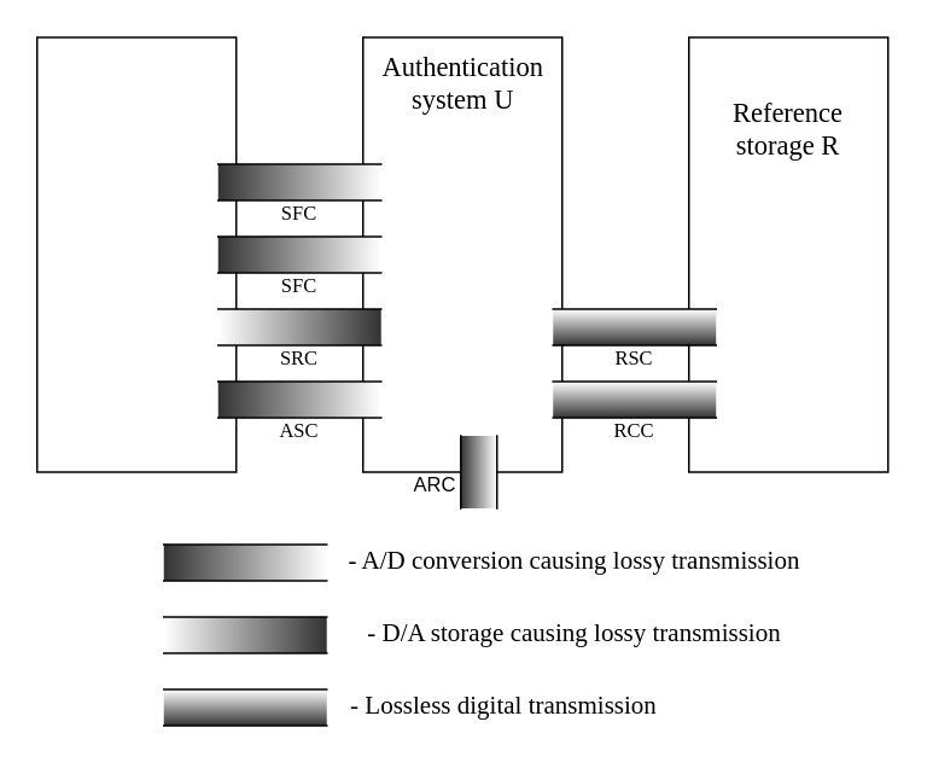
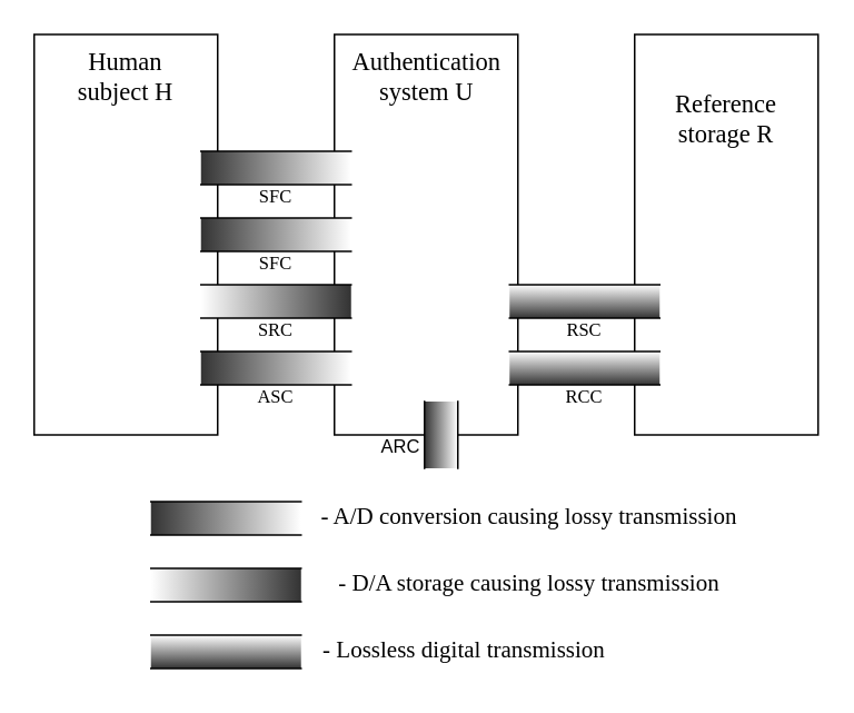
  <mxCell id="0" />
  <mxCell id="1" parent="0" />
  <mxCell id="2" value="" style="rounded=0;whiteSpace=wrap;html=1;" vertex="1" parent="1"><mxGeometry x="380" y="20" width="110" height="240" as="geometry" /></mxCell>
  <mxCell id="3" value="" style="rounded=0;whiteSpace=wrap;html=1;" vertex="1" parent="1"><mxGeometry x="200" y="20" width="110" height="240" as="geometry" /></mxCell>
  <mxCell id="4" value="" style="rounded=0;whiteSpace=wrap;html=1;" vertex="1" parent="1"><mxGeometry x="20" y="20" width="110" height="240" as="geometry" /></mxCell>
+ <mxCell id="5" value="&lt;font style=&quot;font-size: 15px;&quot; face=&quot;Garamond&quot;&gt;Human subject H&lt;/font&gt;" style="text;html=1;strokeColor=none;fillColor=none;align=center;verticalAlign=middle;whiteSpace=wrap;rounded=0;" vertex="1" parent="1"><mxGeometry x="35" y="30" width="80" height="30" as="geometry" /></mxCell>
  <mxCell id="6" value="&lt;font style=&quot;font-size: 15px;&quot;&gt;Authentication&lt;br&gt;system U&lt;/font&gt;&lt;span style=&quot;caret-color: rgba(0, 0, 0, 0); color: rgba(0, 0, 0, 0); font-size: 0px; text-align: start;&quot;&gt;%3CmxGraphModel%3E%3Croot%3E%3CmxCell%20id%3D%220%22%2F%3E%3CmxCell%20id%3D%221%22%20parent%3D%220%22%2F%3E%3CmxCell%20id%3D%222%22%20value%3D%22%26lt%3Bfont%20style%3D%26quot%3Bfont-size%3A%2015px%3B%26quot%3B%26gt%3BHuman%20subject%20H%26lt%3B%2Ffont%26gt%3B%22%20style%3D%22text%3Bhtml%3D1%3BstrokeColor%3Dnone%3BfillColor%3Dnone%3Balign%3Dcenter%3BverticalAlign%3Dmiddle%3BwhiteSpace%3Dwrap%3Brounded%3D0%3B%22%20vertex%3D%221%22%20parent%3D%221%22%3E%3CmxGeometry%20x%3D%22185%22%20y%3D%22130%22%20width%3D%2280%22%20height%3D%2230%22%20as%3D%22geometry%22%2F%3E%3C%2FmxCell%3E%3C%2Froot%3E%3C%2FmxGraphModel%3E&lt;/span&gt;" style="text;html=1;strokeColor=none;fillColor=none;align=center;verticalAlign=middle;whiteSpace=wrap;rounded=0;fontFamily=Times New Roman;" vertex="1" parent="1"><mxGeometry x="202.5" y="20" width="105" height="50" as="geometry" /></mxCell>
  <mxCell id="7" value="&lt;font style=&quot;font-size: 15px;&quot;&gt;Reference storage R&lt;/font&gt;" style="text;html=1;strokeColor=none;fillColor=none;align=center;verticalAlign=middle;whiteSpace=wrap;rounded=0;fontFamily=Times New Roman;fontSize=13;" vertex="1" parent="1"><mxGeometry x="395" y="55" width="80" height="30" as="geometry" /></mxCell>
  <mxCell id="8" value="" style="shape=partialRectangle;whiteSpace=wrap;html=1;left=0;right=0;fillColor=#333333;rounded=0;glass=0;sketch=0;fontSize=15;strokeColor=#000000;gradientColor=#ffffff;gradientDirection=west;" vertex="1" parent="1"><mxGeometry x="120" y="170" width="90" height="20" as="geometry" /></mxCell>
  <mxCell id="9" value="" style="shape=partialRectangle;whiteSpace=wrap;html=1;left=0;right=0;fillColor=#333333;rounded=0;glass=0;sketch=0;fontSize=15;strokeColor=#000000;gradientColor=#ffffff;gradientDirection=east;" vertex="1" parent="1"><mxGeometry x="120" y="210" width="90" height="20" as="geometry" /></mxCell>
  <mxCell id="10" value="" style="shape=partialRectangle;whiteSpace=wrap;html=1;left=0;right=0;fillColor=#333333;rounded=0;glass=0;sketch=0;fontSize=15;strokeColor=#000000;gradientColor=#ffffff;gradientDirection=east;" vertex="1" parent="1"><mxGeometry x="120" y="90" width="90" height="20" as="geometry" /></mxCell>
  <mxCell id="11" value="" style="shape=partialRectangle;whiteSpace=wrap;html=1;left=0;right=0;fillColor=#333333;rounded=0;glass=0;sketch=0;fontSize=15;strokeColor=#000000;gradientColor=#ffffff;gradientDirection=east;" vertex="1" parent="1"><mxGeometry x="120" y="130" width="90" height="20" as="geometry" /></mxCell>
  <mxCell id="12" value="" style="shape=partialRectangle;whiteSpace=wrap;html=1;left=0;right=0;fillColor=#333333;rounded=0;glass=0;sketch=0;fontSize=15;strokeColor=#000000;gradientColor=#ffffff;gradientDirection=north;" vertex="1" parent="1"><mxGeometry x="305" y="170" width="90" height="20" as="geometry" /></mxCell>
  <mxCell id="13" value="" style="shape=partialRectangle;whiteSpace=wrap;html=1;left=0;right=0;fillColor=#333333;rounded=0;glass=0;sketch=0;fontSize=15;strokeColor=#000000;gradientColor=#ffffff;gradientDirection=north;" vertex="1" parent="1"><mxGeometry x="305" y="210" width="90" height="20" as="geometry" /></mxCell>
  <mxCell id="14" style="edgeStyle=orthogonalEdgeStyle;shape=link;rounded=0;orthogonalLoop=1;jettySize=auto;html=1;exitX=0.5;exitY=1;exitDx=0;exitDy=0;dashed=1;fontSize=15;strokeColor=default;strokeWidth=2;" edge="1" parent="1" source="13" target="13"><mxGeometry relative="1" as="geometry" /></mxCell>
  <mxCell id="15" value="" style="shape=partialRectangle;whiteSpace=wrap;html=1;left=0;right=0;fillColor=#333333;rounded=0;glass=0;sketch=0;fontSize=15;strokeColor=#000000;gradientColor=#ffffff;gradientDirection=north;rotation=90;" vertex="1" parent="1"><mxGeometry x="244" y="250" width="40" height="20" as="geometry" /></mxCell>
  <mxCell id="16" value="&lt;font style=&quot;font-size: 11px;&quot;&gt;SFC&lt;/font&gt;" style="text;html=1;strokeColor=none;fillColor=none;align=center;verticalAlign=middle;whiteSpace=wrap;rounded=0;glass=0;sketch=0;fontSize=15;fontFamily=Times New Roman;" vertex="1" parent="1"><mxGeometry x="135" y="100" width="60" height="30" as="geometry" /></mxCell>
  <mxCell id="17" value="&lt;font style=&quot;font-size: 11px;&quot;&gt;ASC&lt;/font&gt;" style="text;html=1;strokeColor=none;fillColor=none;align=center;verticalAlign=middle;whiteSpace=wrap;rounded=0;glass=0;sketch=0;fontSize=15;fontFamily=Times New Roman;" vertex="1" parent="1"><mxGeometry x="135" y="220" width="60" height="30" as="geometry" /></mxCell>
  <mxCell id="18" value="&lt;font style=&quot;font-size: 11px;&quot;&gt;SFC&lt;/font&gt;" style="text;html=1;strokeColor=none;fillColor=none;align=center;verticalAlign=middle;whiteSpace=wrap;rounded=0;glass=0;sketch=0;fontSize=15;fontFamily=Times New Roman;" vertex="1" parent="1"><mxGeometry x="135" y="140" width="60" height="30" as="geometry" /></mxCell>
  <mxCell id="19" value="&lt;font style=&quot;font-size: 11px;&quot;&gt;SRC&lt;/font&gt;" style="text;html=1;strokeColor=none;fillColor=none;align=center;verticalAlign=middle;whiteSpace=wrap;rounded=0;glass=0;sketch=0;fontSize=15;fontFamily=Times New Roman;" vertex="1" parent="1"><mxGeometry x="135" y="180" width="60" height="30" as="geometry" /></mxCell>
  <mxCell id="20" value="&lt;font style=&quot;font-size: 11px;&quot;&gt;ARC&lt;/font&gt;" style="text;html=1;strokeColor=none;fillColor=none;align=center;verticalAlign=middle;whiteSpace=wrap;rounded=0;glass=0;sketch=0;fontSize=15;" vertex="1" parent="1"><mxGeometry x="210" y="250" width="60" height="30" as="geometry" /></mxCell>
  <mxCell id="21" value="&lt;font style=&quot;font-size: 11px;&quot;&gt;RSC&lt;/font&gt;" style="text;html=1;strokeColor=none;fillColor=none;align=center;verticalAlign=middle;whiteSpace=wrap;rounded=0;glass=0;sketch=0;fontSize=15;fontFamily=Times New Roman;" vertex="1" parent="1"><mxGeometry x="320" y="180" width="60" height="30" as="geometry" /></mxCell>
  <mxCell id="22" value="&lt;font style=&quot;font-size: 11px;&quot;&gt;RCC&lt;/font&gt;" style="text;html=1;strokeColor=none;fillColor=none;align=center;verticalAlign=middle;whiteSpace=wrap;rounded=0;glass=0;sketch=0;fontSize=15;fontFamily=Times New Roman;" vertex="1" parent="1"><mxGeometry x="320" y="220" width="60" height="30" as="geometry" /></mxCell>
  <mxCell id="23" value="" style="shape=partialRectangle;whiteSpace=wrap;html=1;left=0;right=0;fillColor=#333333;rounded=0;glass=0;sketch=0;fontSize=15;strokeColor=#000000;gradientColor=#ffffff;gradientDirection=west;" vertex="1" parent="1"><mxGeometry x="90" y="340" width="90" height="20" as="geometry" /></mxCell>
  <mxCell id="24" value="" style="shape=partialRectangle;whiteSpace=wrap;html=1;left=0;right=0;fillColor=#333333;rounded=0;glass=0;sketch=0;fontSize=15;strokeColor=#000000;gradientColor=#ffffff;gradientDirection=east;" vertex="1" parent="1"><mxGeometry x="90" y="300" width="90" height="20" as="geometry" /></mxCell>
  <mxCell id="25" value="" style="shape=partialRectangle;whiteSpace=wrap;html=1;left=0;right=0;fillColor=#333333;rounded=0;glass=0;sketch=0;fontSize=15;strokeColor=#000000;gradientColor=#ffffff;gradientDirection=north;" vertex="1" parent="1"><mxGeometry x="90" y="380" width="90" height="20" as="geometry" /></mxCell>
  <mxCell id="26" value="&lt;font face=&quot;Times New Roman&quot; style=&quot;font-size: 14px;&quot;&gt;- A/D conversion causing lossy transmission&lt;/font&gt;" style="text;html=1;strokeColor=none;fillColor=none;align=center;verticalAlign=middle;whiteSpace=wrap;rounded=0;glass=0;sketch=0;fontSize=11;" vertex="1" parent="1"><mxGeometry x="159" y="295" width="316" height="30" as="geometry" /></mxCell>
  <mxCell id="27" value="&lt;font face=&quot;Times New Roman&quot; style=&quot;font-size: 14px;&quot;&gt;- D/A storage causing lossy transmission&lt;/font&gt;" style="text;html=1;strokeColor=none;fillColor=none;align=center;verticalAlign=middle;whiteSpace=wrap;rounded=0;glass=0;sketch=0;fontSize=11;" vertex="1" parent="1"><mxGeometry x="159" y="335" width="316" height="30" as="geometry" /></mxCell>
  <mxCell id="28" value="&lt;font face=&quot;Times New Roman&quot; style=&quot;font-size: 14px;&quot;&gt;- Lossless digital transmission&lt;/font&gt;" style="text;html=1;strokeColor=none;fillColor=none;align=center;verticalAlign=middle;whiteSpace=wrap;rounded=0;glass=0;sketch=0;fontSize=11;" vertex="1" parent="1"><mxGeometry x="120" y="375" width="316" height="30" as="geometry" /></mxCell>
